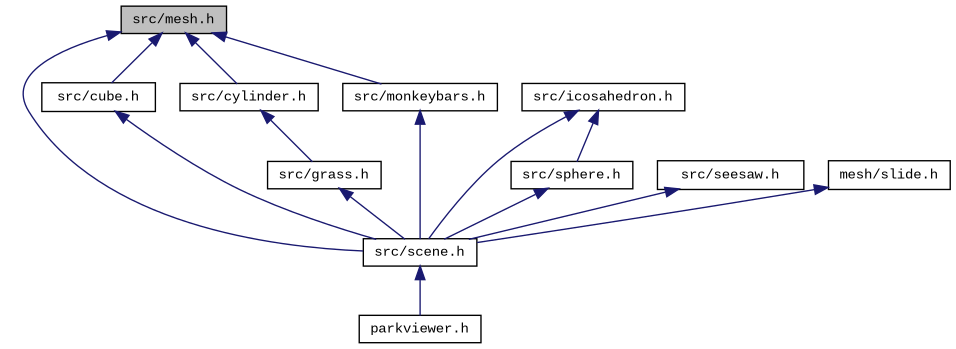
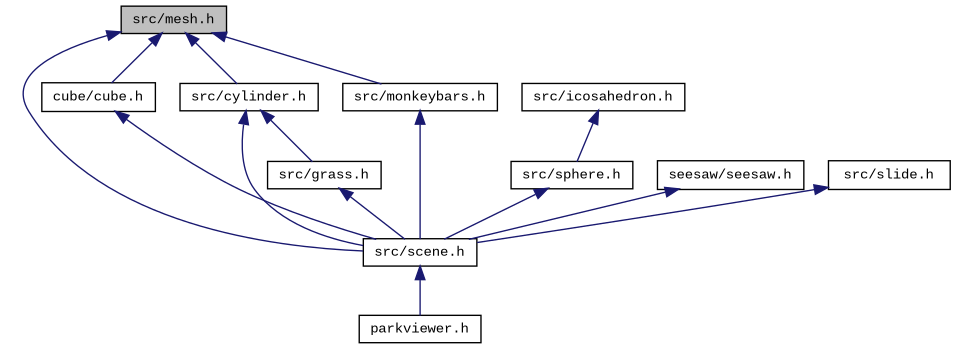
  digraph {
    fontname="Liberation Mono"
    node [color=black fillcolor=white fontname="Liberation Mono" fontsize=10 shape=record style=filled]
    edge [color=midnightblue dir=back fontname="Liberation Mono" fontsize=10 labelfontname=Helvetica labelfontsize=10 style=solid]
    n1 [fillcolor=grey75 fontcolor=black height=0.2 label="src/mesh.h" width=0.4]
    n2 [height=0.2 label="src/scene.h" width=0.4]
-   n3 [height=0.2 label="src/cube.h" width=0.4]
+   n3 [height=0.2 label="cube/cube.h" width=0.4]
    n4 [height=0.2 label="src/cylinder.h" width=0.4]
    n5 [height=0.2 label="src/monkeybars.h" width=0.4]
    n6 [height=0.2 label="parkviewer.h" width=0.4]
    n7 [height=0.2 label="src/icosahedron.h" width=0.4]
    n8 [height=0.2 label="src/sphere.h" width=0.4]
    n9 [height=0.2 label="src/grass.h" width=0.4]
-   n10 [height=0.2 label="src/seesaw.h" width=0.4]
-   n11 [height=0.2 label="mesh/slide.h" width=0.4]
+   n10 [height=0.2 label="seesaw/seesaw.h" width=0.4]
+   n11 [height=0.2 label="src/slide.h" width=0.4]
    n1 -> n2
    n1 -> n3
    n1 -> n4
    n1 -> n5
    n2 -> n6
    n3 -> n2
-   n7 -> n2
+   n4 -> n2
    n4 -> n9
    n5 -> n2
    n7 -> n8
    n8 -> n2
    n9 -> n2
    n10 -> n2
    n11 -> n2
  }
